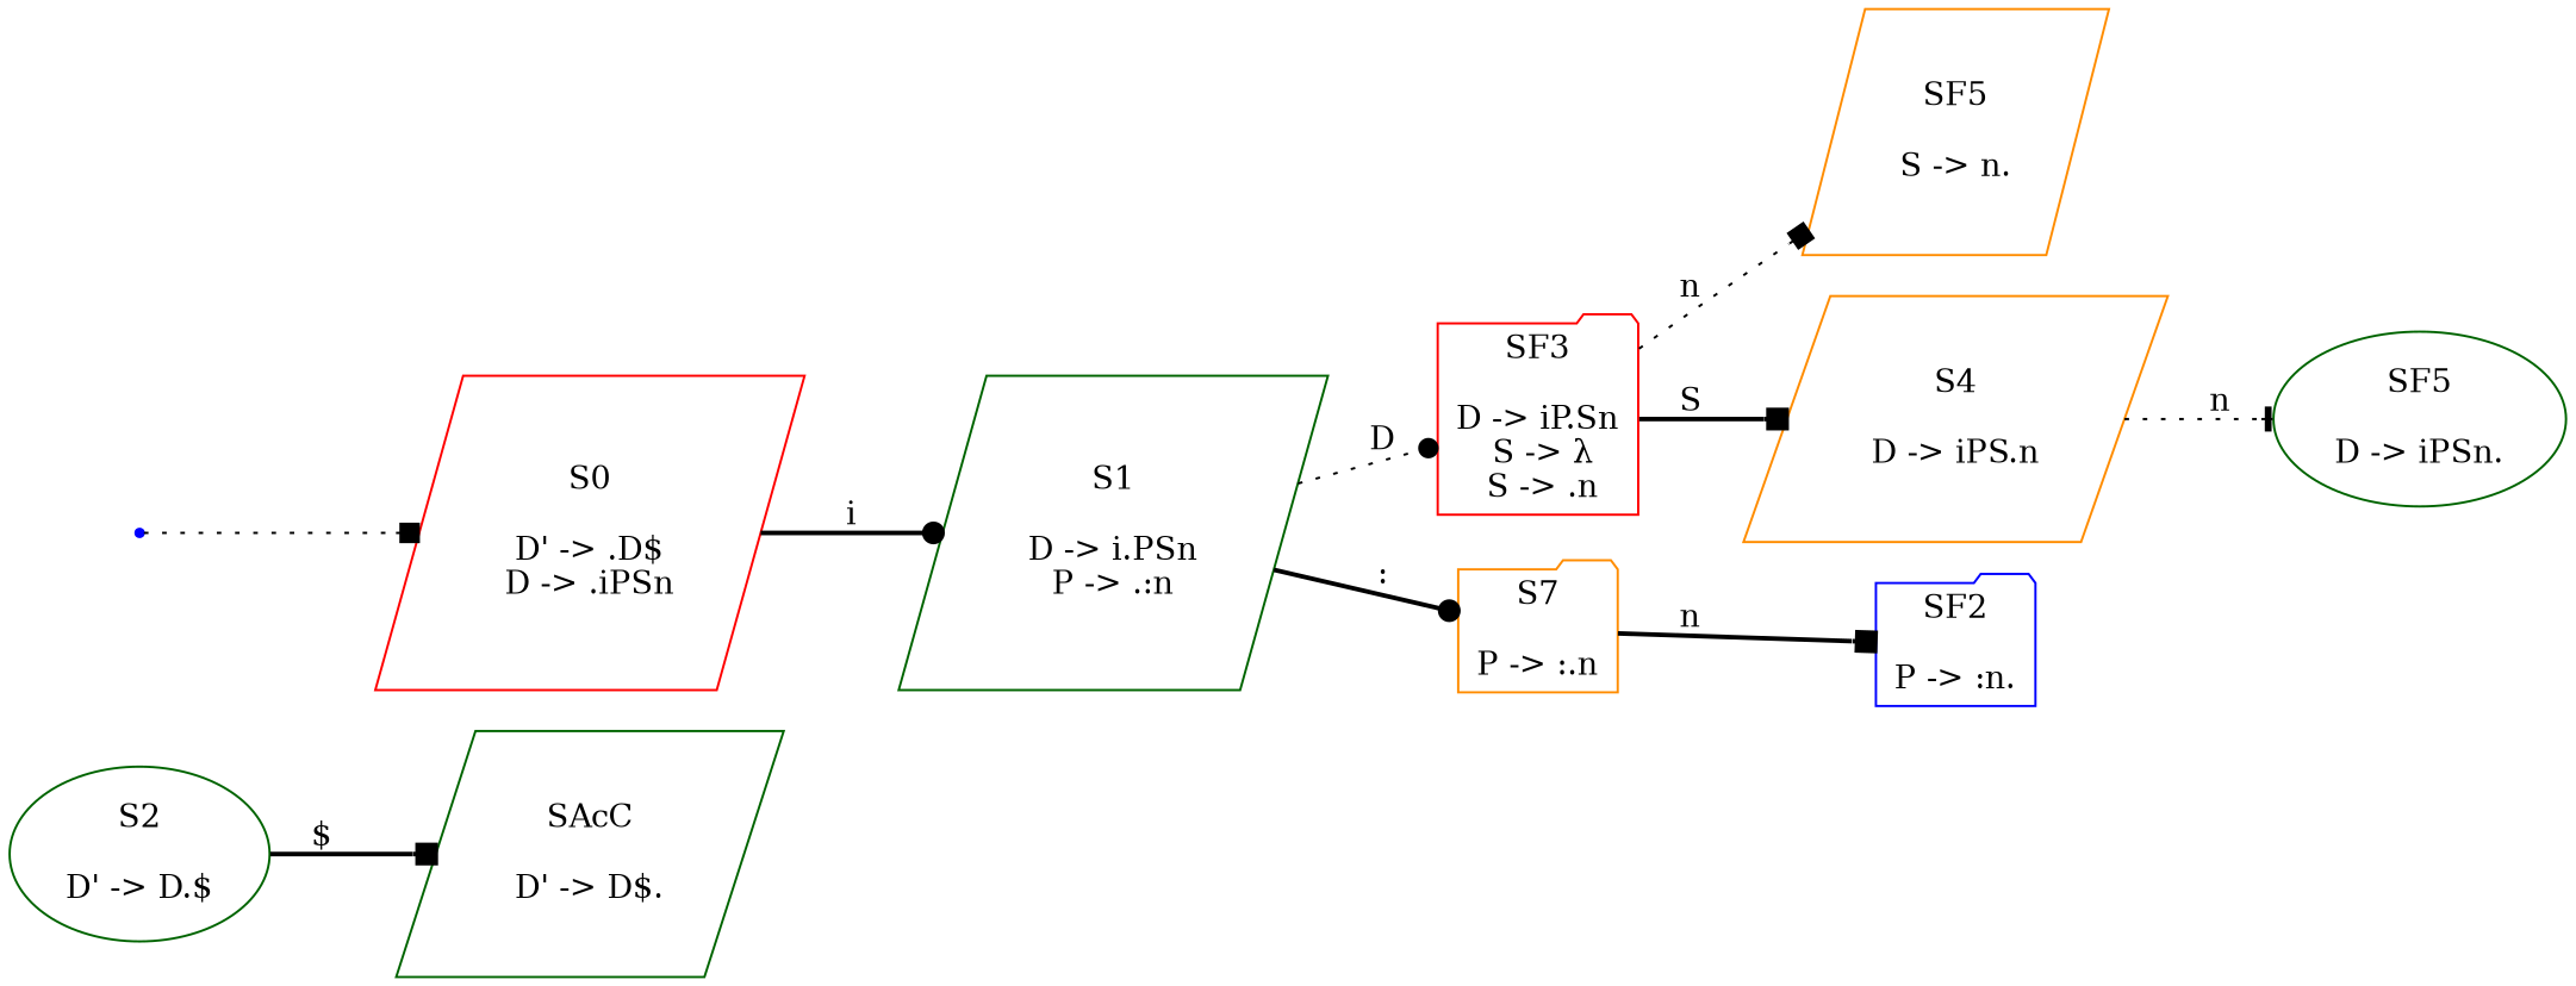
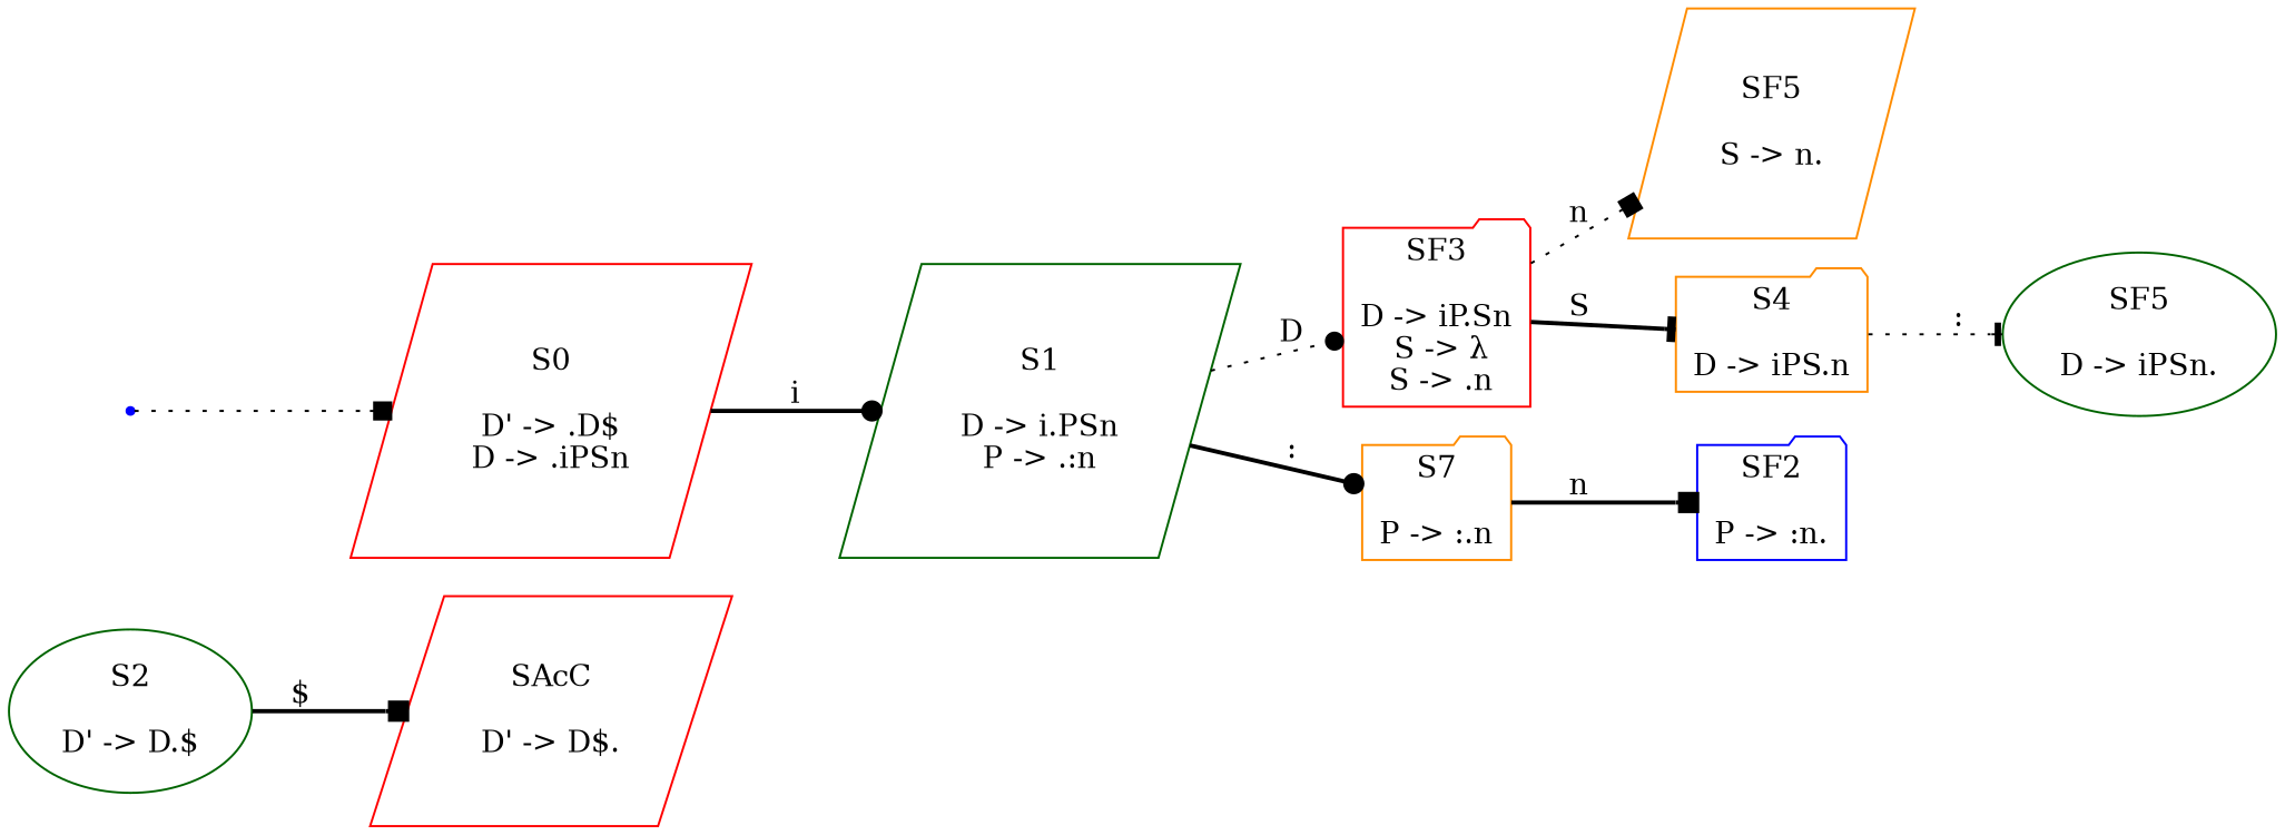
  digraph {
    rankdir=LR
    node [color=darkgreen shape=parallelogram]
    edge [arrowhead=box style=bold]
-   n1 [label="SAcC\n\nD' -> D$."]
+   n1 [color=red label="SAcC\n\nD' -> D$."]
    n2 [color=blue label="SF2\n\nP -> :n." shape=folder]
    n3 [color=red label="SF3\n\nD -> iP.Sn\n S -> λ\n S -> .n" shape=folder]
    n4 [color=darkorange label="SF5\n\nS -> n."]
-   n5 [color=darkorange label="S4\n\nD -> iPS.n"]
+   n5 [color=darkorange label="S4\n\nD -> iPS.n" shape=folder]
    n6 [label="SF5\n\nD -> iPSn." shape=ellipse]
    init [color=blue shape=point]
    n8 [color=red label="S0\n\nD' -> .D$\nD -> .iPSn"]
    n9 [label="S1\n\nD -> i.PSn\nP -> .:n"]
    n10 [color=darkorange label="S7\n\nP -> :.n" shape=folder]
    n11 [label="S2\n\nD' -> D.$" shape=ellipse]
    n3 -> n4 [label=n style=dotted]
-   n3 -> n5 [label=S]
-   n5 -> n6 [arrowhead=tee label=n style=dotted]
+   n3 -> n5 [arrowhead=tee label=S]
+   n5 -> n6 [arrowhead=tee label=":" style=dotted]
    init -> n8 [style=dotted]
    n8 -> n9 [arrowhead=dot label=i]
    n9 -> n3 [arrowhead=dot label=D style=dotted]
    n9 -> n10 [arrowhead=dot label=":"]
    n10 -> n2 [label=n]
    n11 -> n1 [label="$"]
  }
